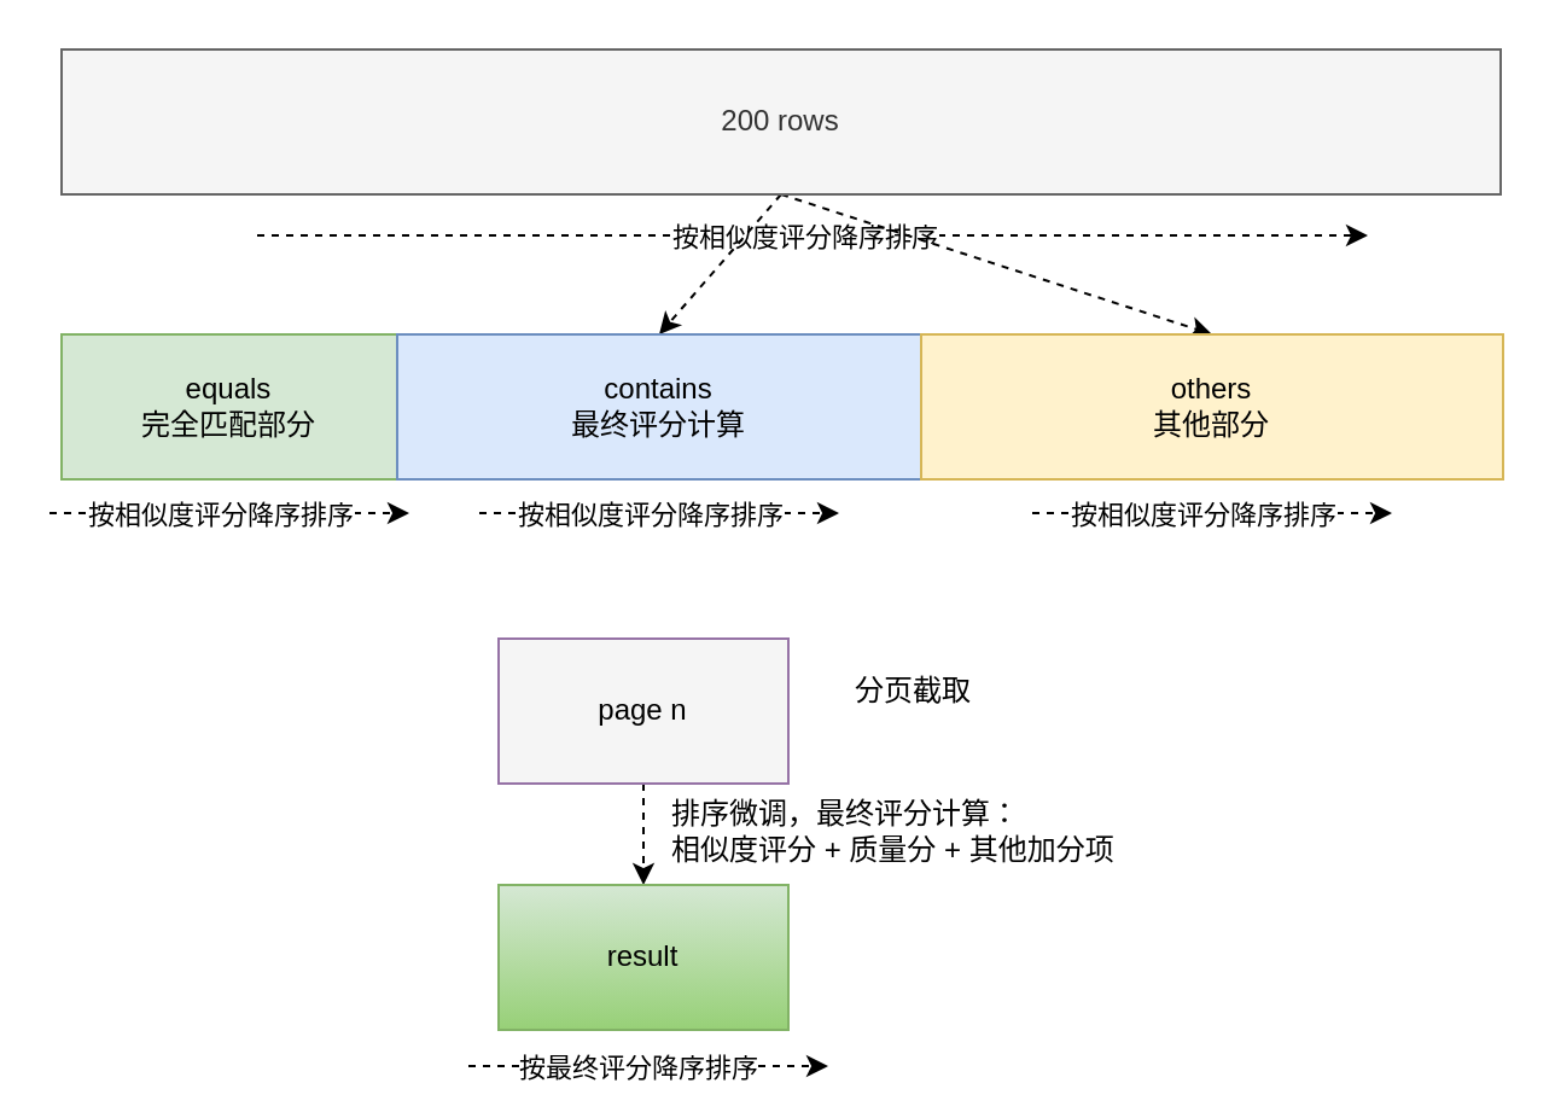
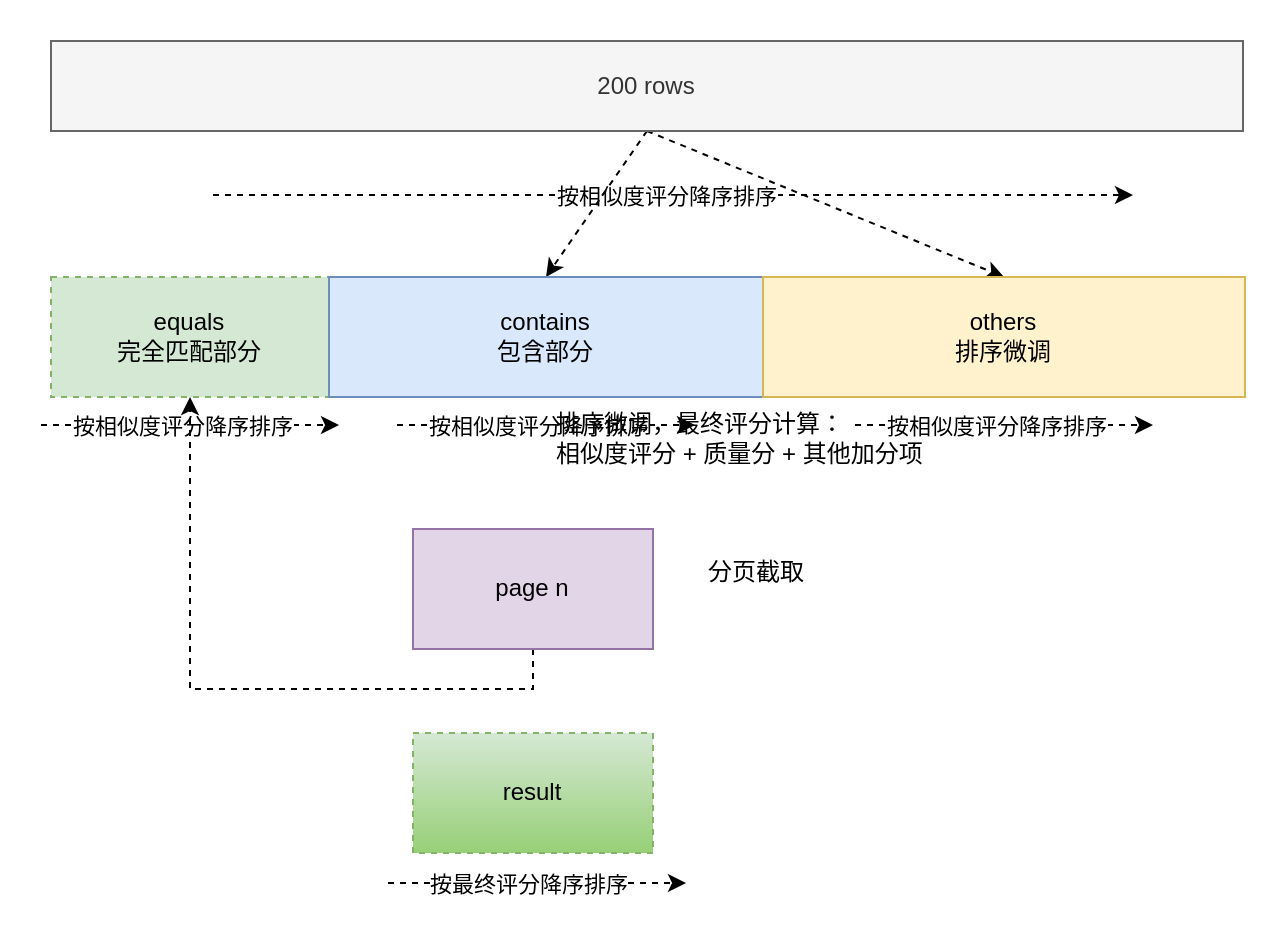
  <mxCell id="0" />
  <mxCell id="1" parent="0" />
  <mxCell id="2" value="" style="endArrow=classic;html=1;rounded=0;dashed=1;" parent="1" edge="1"><mxGeometry width="50" height="50" relative="1" as="geometry"><mxPoint x="106" y="97" as="sourcePoint" /><mxPoint x="566" y="97" as="targetPoint" /></mxGeometry></mxCell>
  <mxCell id="3" value="按相似度评分降序排序" style="edgeLabel;html=1;align=center;verticalAlign=middle;resizable=0;points=[];" parent="2" vertex="1" connectable="0"><mxGeometry x="-0.051" y="1" relative="1" as="geometry"><mxPoint x="8" y="1" as="offset" /></mxGeometry></mxCell>
  <mxCell id="4" style="edgeStyle=none;rounded=0;orthogonalLoop=1;jettySize=auto;html=1;exitX=0.5;exitY=1;exitDx=0;exitDy=0;entryX=0.5;entryY=0;entryDx=0;entryDy=0;dashed=1;" edge="1" parent="1" source="6" target="8"><mxGeometry relative="1" as="geometry" /></mxCell>
  <mxCell id="5" style="edgeStyle=none;rounded=0;orthogonalLoop=1;jettySize=auto;html=1;exitX=0.5;exitY=1;exitDx=0;exitDy=0;entryX=0.5;entryY=0;entryDx=0;entryDy=0;dashed=1;" edge="1" parent="1" source="6" target="9"><mxGeometry relative="1" as="geometry" /></mxCell>
- <mxCell id="6" value="200 rows" style="rounded=0;whiteSpace=wrap;html=1;fillColor=#f5f5f5;fontColor=#333333;strokeColor=#666666;" vertex="1" parent="1"><mxGeometry x="25" y="20" width="596" height="60" as="geometry" /></mxCell>
- <mxCell id="7" value="equals&lt;br&gt;完全匹配部分" style="rounded=0;whiteSpace=wrap;html=1;fillColor=#d5e8d4;strokeColor=#82b366;" vertex="1" parent="1"><mxGeometry x="25" y="138" width="139" height="60" as="geometry" /></mxCell>
- <mxCell id="8" value="contains&lt;br&gt;最终评分计算" style="rounded=0;whiteSpace=wrap;html=1;fillColor=#dae8fc;strokeColor=#6c8ebf;" vertex="1" parent="1"><mxGeometry x="164" y="138" width="217" height="60" as="geometry" /></mxCell>
- <mxCell id="9" value="others&lt;br&gt;其他部分" style="rounded=0;whiteSpace=wrap;html=1;fillColor=#fff2cc;strokeColor=#d6b656;" vertex="1" parent="1"><mxGeometry x="381" y="138" width="241" height="60" as="geometry" /></mxCell>
+ <mxCell id="6" value="200 rows" style="rounded=0;whiteSpace=wrap;html=1;fillColor=#f5f5f5;fontColor=#333333;strokeColor=#666666;" vertex="1" parent="1"><mxGeometry x="25" y="20" width="596" height="45" as="geometry" /></mxCell>
+ <mxCell id="7" value="equals&lt;br&gt;完全匹配部分" style="rounded=0;whiteSpace=wrap;html=1;fillColor=#d5e8d4;strokeColor=#82b366;dashed=1;" vertex="1" parent="1"><mxGeometry x="25" y="138" width="139" height="60" as="geometry" /></mxCell>
+ <mxCell id="8" value="contains&lt;br&gt;包含部分" style="rounded=0;whiteSpace=wrap;html=1;fillColor=#dae8fc;strokeColor=#6c8ebf;" vertex="1" parent="1"><mxGeometry x="164" y="138" width="217" height="60" as="geometry" /></mxCell>
+ <mxCell id="9" value="others&lt;br&gt;排序微调" style="rounded=0;whiteSpace=wrap;html=1;fillColor=#fff2cc;strokeColor=#d6b656;" vertex="1" parent="1"><mxGeometry x="381" y="138" width="241" height="60" as="geometry" /></mxCell>
  <mxCell id="10" value="" style="endArrow=classic;html=1;rounded=0;dashed=1;" edge="1" parent="1"><mxGeometry width="50" height="50" relative="1" as="geometry"><mxPoint x="20" y="212" as="sourcePoint" /><mxPoint x="169" y="212" as="targetPoint" /></mxGeometry></mxCell>
  <mxCell id="11" value="按相似度评分降序排序" style="edgeLabel;html=1;align=center;verticalAlign=middle;resizable=0;points=[];" vertex="1" connectable="0" parent="10"><mxGeometry x="-0.051" y="1" relative="1" as="geometry"><mxPoint x="-1" y="1" as="offset" /></mxGeometry></mxCell>
  <mxCell id="12" value="" style="endArrow=classic;html=1;rounded=0;dashed=1;" edge="1" parent="1"><mxGeometry width="50" height="50" relative="1" as="geometry"><mxPoint x="198" y="212" as="sourcePoint" /><mxPoint x="347" y="212" as="targetPoint" /></mxGeometry></mxCell>
  <mxCell id="13" value="按相似度评分降序排序" style="edgeLabel;html=1;align=center;verticalAlign=middle;resizable=0;points=[];" vertex="1" connectable="0" parent="12"><mxGeometry x="-0.051" y="1" relative="1" as="geometry"><mxPoint x="-1" y="1" as="offset" /></mxGeometry></mxCell>
  <mxCell id="14" value="" style="endArrow=classic;html=1;rounded=0;dashed=1;" edge="1" parent="1"><mxGeometry width="50" height="50" relative="1" as="geometry"><mxPoint x="427" y="212" as="sourcePoint" /><mxPoint x="576" y="212" as="targetPoint" /></mxGeometry></mxCell>
  <mxCell id="15" value="按相似度评分降序排序" style="edgeLabel;html=1;align=center;verticalAlign=middle;resizable=0;points=[];" vertex="1" connectable="0" parent="14"><mxGeometry x="-0.051" y="1" relative="1" as="geometry"><mxPoint x="-1" y="1" as="offset" /></mxGeometry></mxCell>
- <mxCell id="16" style="edgeStyle=orthogonalEdgeStyle;rounded=0;orthogonalLoop=1;jettySize=auto;html=1;exitX=0.5;exitY=1;exitDx=0;exitDy=0;dashed=1;" edge="1" parent="1" source="17" target="18"><mxGeometry relative="1" as="geometry" /></mxCell>
- <mxCell id="17" value="page n" style="rounded=0;whiteSpace=wrap;html=1;fillColor=#f5f5f5;strokeColor=#9673a6;" vertex="1" parent="1"><mxGeometry x="206" y="264" width="120" height="60" as="geometry" /></mxCell>
- <mxCell id="18" value="result" style="rounded=0;whiteSpace=wrap;html=1;fillColor=#d5e8d4;gradientColor=#97d077;strokeColor=#82b366;" vertex="1" parent="1"><mxGeometry x="206" y="366" width="120" height="60" as="geometry" /></mxCell>
- <mxCell id="19" value="排序微调，最终评分计算：&lt;br&gt;相似度评分 + 质量分 + 其他加分项" style="text;html=1;strokeColor=none;fillColor=none;align=left;verticalAlign=middle;whiteSpace=wrap;rounded=0;" vertex="1" parent="1"><mxGeometry x="276" y="329" width="291" height="30" as="geometry" /></mxCell>
+ <mxCell id="16" style="edgeStyle=orthogonalEdgeStyle;rounded=0;orthogonalLoop=1;jettySize=auto;html=1;exitX=0.5;exitY=1;exitDx=0;exitDy=0;dashed=1;" edge="1" parent="1" source="17" target="7"><mxGeometry relative="1" as="geometry" /></mxCell>
+ <mxCell id="17" value="page n" style="rounded=0;whiteSpace=wrap;html=1;fillColor=#e1d5e7;strokeColor=#9673a6;" vertex="1" parent="1"><mxGeometry x="206" y="264" width="120" height="60" as="geometry" /></mxCell>
+ <mxCell id="18" value="result" style="rounded=0;whiteSpace=wrap;html=1;fillColor=#d5e8d4;gradientColor=#97d077;strokeColor=#82b366;dashed=1;" vertex="1" parent="1"><mxGeometry x="206" y="366" width="120" height="60" as="geometry" /></mxCell>
+ <mxCell id="19" value="排序微调，最终评分计算：&lt;br&gt;相似度评分 + 质量分 + 其他加分项" style="text;html=1;strokeColor=none;fillColor=none;align=left;verticalAlign=middle;whiteSpace=wrap;rounded=0;" vertex="1" parent="1"><mxGeometry x="276" y="204" width="291" height="30" as="geometry" /></mxCell>
  <mxCell id="20" value="分页截取" style="text;html=1;strokeColor=none;fillColor=none;align=center;verticalAlign=middle;whiteSpace=wrap;rounded=0;" vertex="1" parent="1"><mxGeometry x="348" y="271" width="60" height="30" as="geometry" /></mxCell>
  <mxCell id="21" value="" style="endArrow=classic;html=1;rounded=0;dashed=1;" edge="1" parent="1"><mxGeometry width="50" height="50" relative="1" as="geometry"><mxPoint x="193.5" y="441" as="sourcePoint" /><mxPoint x="342.5" y="441" as="targetPoint" /></mxGeometry></mxCell>
  <mxCell id="22" value="按最终评分降序排序" style="edgeLabel;html=1;align=center;verticalAlign=middle;resizable=0;points=[];" vertex="1" connectable="0" parent="21"><mxGeometry x="-0.051" y="1" relative="1" as="geometry"><mxPoint x="-1" y="1" as="offset" /></mxGeometry></mxCell>
